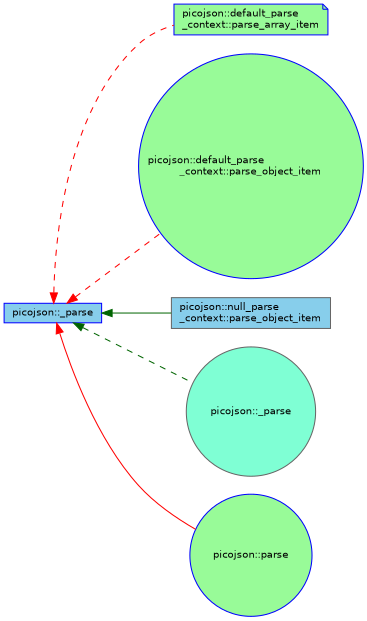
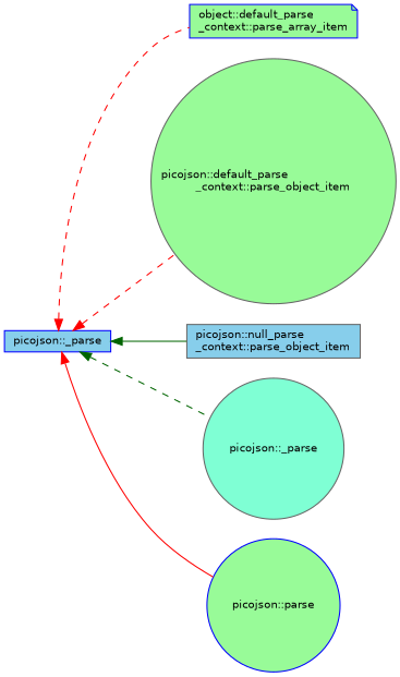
  digraph {
    fontname="DejaVu Sans"
    rankdir=LR
    node [color=blue fillcolor=palegreen fontname="DejaVu Sans" fontsize=10 shape=circle style=filled]
    edge [color=red dir=back fontname="DejaVu Sans" fontsize=10 labelfontname=Helvetica labelfontsize=10 style=dashed]
    n1 [fillcolor=skyblue fontcolor=black height=0.2 label="picojson::_parse" shape=box width=0.4]
-   n2 [height=0.2 label="picojson::default_parse\l_context::parse_array_item" shape=note width=0.4]
-   n3 [height=0.2 label="picojson::default_parse\l_context::parse_object_item" width=0.4]
+   n2 [height=0.2 label="object::default_parse\l_context::parse_array_item" shape=note width=0.4]
+   n3 [color=gray40 height=0.2 label="picojson::default_parse\l_context::parse_object_item" width=0.4]
    n4 [color=gray40 fillcolor=skyblue height=0.2 label="picojson::null_parse\l_context::parse_object_item" shape=box width=0.4]
    n5 [color=gray40 fillcolor=aquamarine height=0.2 label="picojson::_parse" width=0.4]
    n6 [height=0.2 label="picojson::parse" width=0.4]
    n1 -> n2
    n1 -> n3
    n1 -> n4 [color=darkgreen style=solid]
    n1 -> n5 [color=darkgreen]
    n1 -> n6 [style=solid]
  }
